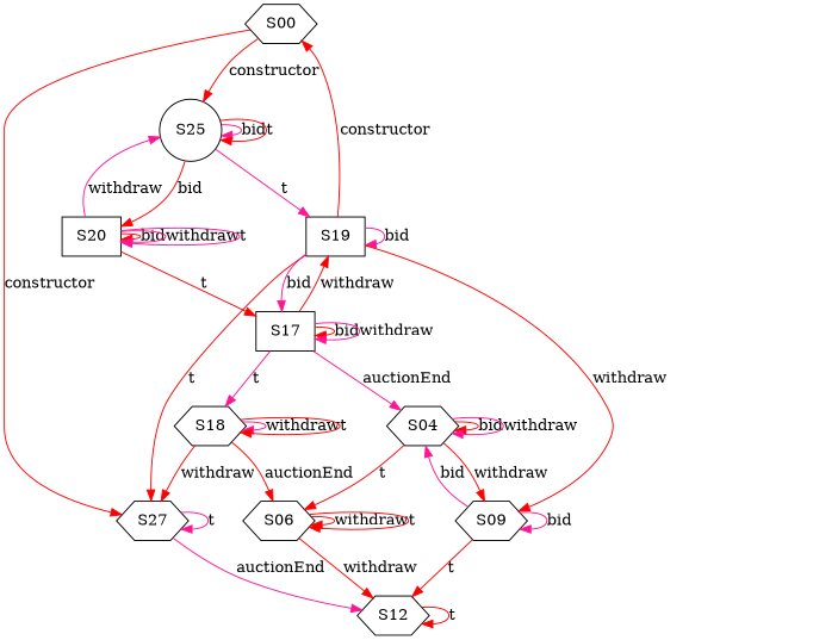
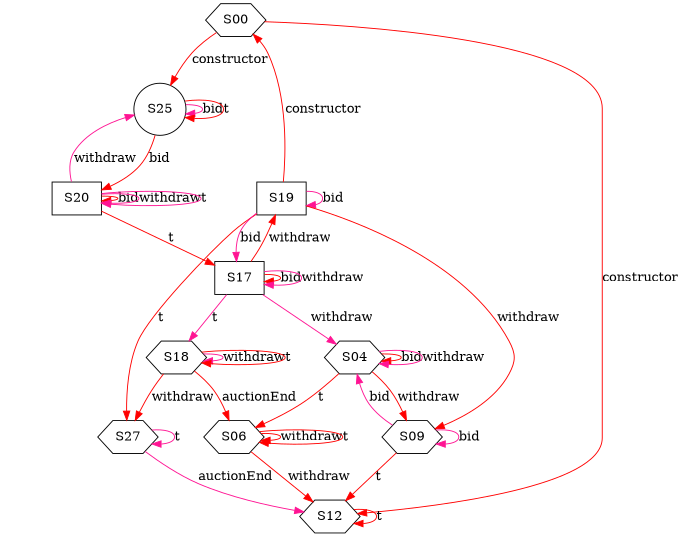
  digraph {
    node [shape=hexagon]
    edge [color=red]
    n1 [label=S27]
    S00
    S25 [shape=circle]
    S19 [shape=box]
    S09
    S17 [shape=box]
    S12
    S20 [shape=box]
    S04
    S18
    n11 [label=S06]
    n1 -> n1 [color=deeppink label=t]
    n1 -> S12 [color=deeppink label=auctionEnd]
-   S00 -> n1 [label=constructor]
+   S00 -> S12 [label=constructor]
    S00 -> S25 [label=constructor]
    S25 -> S25 [color=deeppink label=bid]
    S25 -> S25 [label=t]
-   S25 -> S19 [color=deeppink label=t]
    S25 -> S20 [label=bid]
    S19 -> n1 [label=t]
    S19 -> S00 [label=constructor]
    S19 -> S19 [color=deeppink label=bid]
    S19 -> S09 [label=withdraw]
    S19 -> S17 [color=deeppink label=bid]
    S09 -> S09 [color=deeppink label=bid]
    S09 -> S12 [label=t]
    S09 -> S04 [color=deeppink label=bid]
    S17 -> S19 [label=withdraw]
    S17 -> S17 [label=bid]
    S17 -> S17 [color=deeppink label=withdraw]
-   S17 -> S04 [color=deeppink label=auctionEnd]
+   S17 -> S04 [color=deeppink label=withdraw]
    S17 -> S18 [color=deeppink label=t]
    S12 -> S12 [label=t]
    S20 -> S25 [color=deeppink label=withdraw]
    S20 -> S17 [label=t]
    S20 -> S20 [label=bid]
    S20 -> S20 [color=deeppink label=withdraw]
    S20 -> S20 [color=deeppink label=t]
    S04 -> S09 [label=withdraw]
    S04 -> S04 [label=bid]
    S04 -> S04 [color=deeppink label=withdraw]
    S04 -> n11 [label=t]
    S18 -> n1 [label=withdraw]
    S18 -> S18 [color=deeppink label=withdraw]
    S18 -> S18 [label=t]
    S18 -> n11 [label=auctionEnd]
    n11 -> S12 [label=withdraw]
    n11 -> n11 [label=withdraw]
    n11 -> n11 [label=t]
  }
